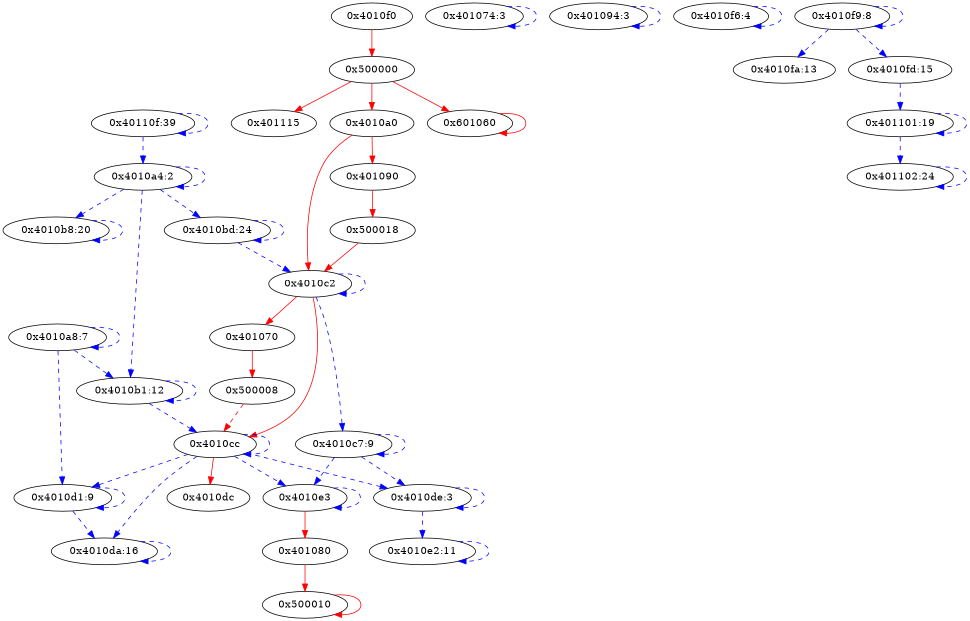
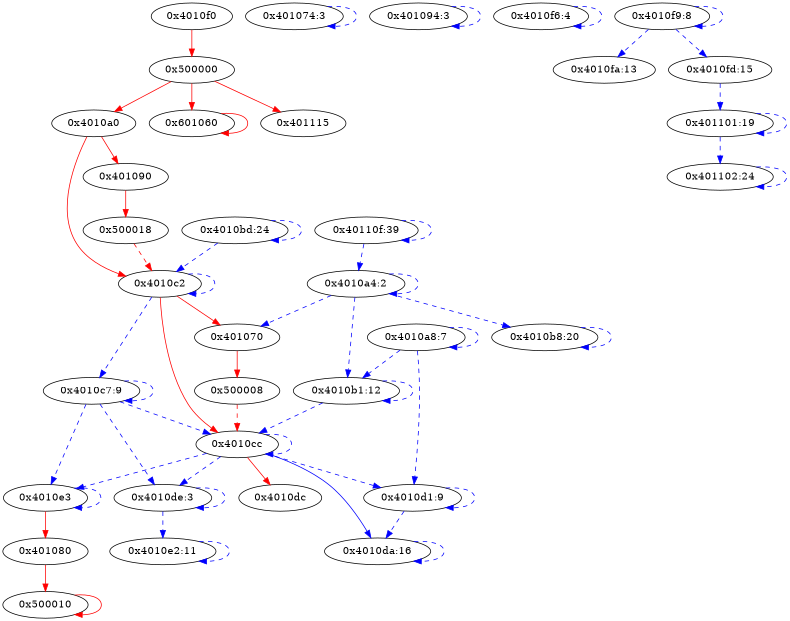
  digraph {
    edge [color=blue style=dashed type=data]
    n1 [label="0x4010f0"]
    n2 [label="0x500000"]
    n3 [label="0x4010a0"]
    n4 [label="0x601060"]
    n5 [label="0x401115"]
    n6 [label="0x401090"]
    n7 [label="0x4010c2"]
    n8 [label="0x500018"]
    n9 [label="0x401070"]
    n10 [label="0x4010cc"]
    n11 [label="0x4010c7:9"]
    n12 [label="0x500008"]
    n13 [label="0x4010dc"]
    n14 [label="0x4010e3"]
    n15 [label="0x4010de:3"]
    n16 [label="0x4010d1:9"]
    n17 [label="0x4010da:16"]
    n18 [label="0x401080"]
    n19 [label="0x4010e2:11"]
    n20 [label="0x500010"]
    n21 [label="0x401074:3"]
    n22 [label="0x401094:3"]
    n23 [label="0x4010a4:2"]
    n24 [label="0x4010b1:12"]
    n25 [label="0x4010b8:20"]
    n26 [label="0x4010bd:24"]
    n27 [label="0x4010a8:7"]
    n28 [label="0x4010f6:4"]
    n29 [label="0x4010f9:8"]
    n30 [label="0x4010fa:13"]
    n31 [label="0x4010fd:15"]
    n32 [label="0x401101:19"]
    n33 [label="0x401102:24"]
    n34 [label="0x40110f:39"]
    n1 -> n2 [color=red style=solid type=control]
    n2 -> n3 [color=red style=solid type=control]
    n2 -> n4 [color=red style=solid type=control]
    n2 -> n5 [color=red style=solid type=control]
    n3 -> n6 [color=red style=solid type=control]
    n3 -> n7 [color=red style=solid type=control]
    n4 -> n4 [color=red style=solid type=control]
    n6 -> n8 [color=red style=solid type=control]
    n7 -> n7
    n7 -> n9 [color=red style=solid type=control]
    n7 -> n10 [color=red style=solid type=control]
    n7 -> n11
-   n8 -> n7 [color=red style=solid type=control]
+   n8 -> n7 [color=red type=control]
    n9 -> n12 [color=red style=solid type=control]
    n10 -> n10
    n10 -> n13 [color=red style=solid type=control]
    n10 -> n14
    n10 -> n15
    n10 -> n16
-   n10 -> n17
+   n10 -> n17 [style=solid]
+   n11 -> n10
    n11 -> n11
    n11 -> n14
    n11 -> n15
    n12 -> n10 [color=red type=control]
    n14 -> n14
    n14 -> n18 [color=red style=solid type=control]
    n15 -> n15
    n15 -> n19
    n16 -> n16
    n16 -> n17
    n17 -> n17
    n18 -> n20 [color=red style=solid type=control]
    n19 -> n19
    n20 -> n20 [color=red style=solid type=control]
    n21 -> n21
    n22 -> n22
    n23 -> n23
    n23 -> n24
    n23 -> n25
-   n23 -> n26
+   n23 -> n9
    n24 -> n10
    n24 -> n24
    n25 -> n25
    n26 -> n7
    n26 -> n26
    n27 -> n16
    n27 -> n24
    n27 -> n27
    n28 -> n28
    n29 -> n29
    n29 -> n30
    n29 -> n31
    n31 -> n32
    n32 -> n32
    n32 -> n33
    n33 -> n33
    n34 -> n23
    n34 -> n34
  }
